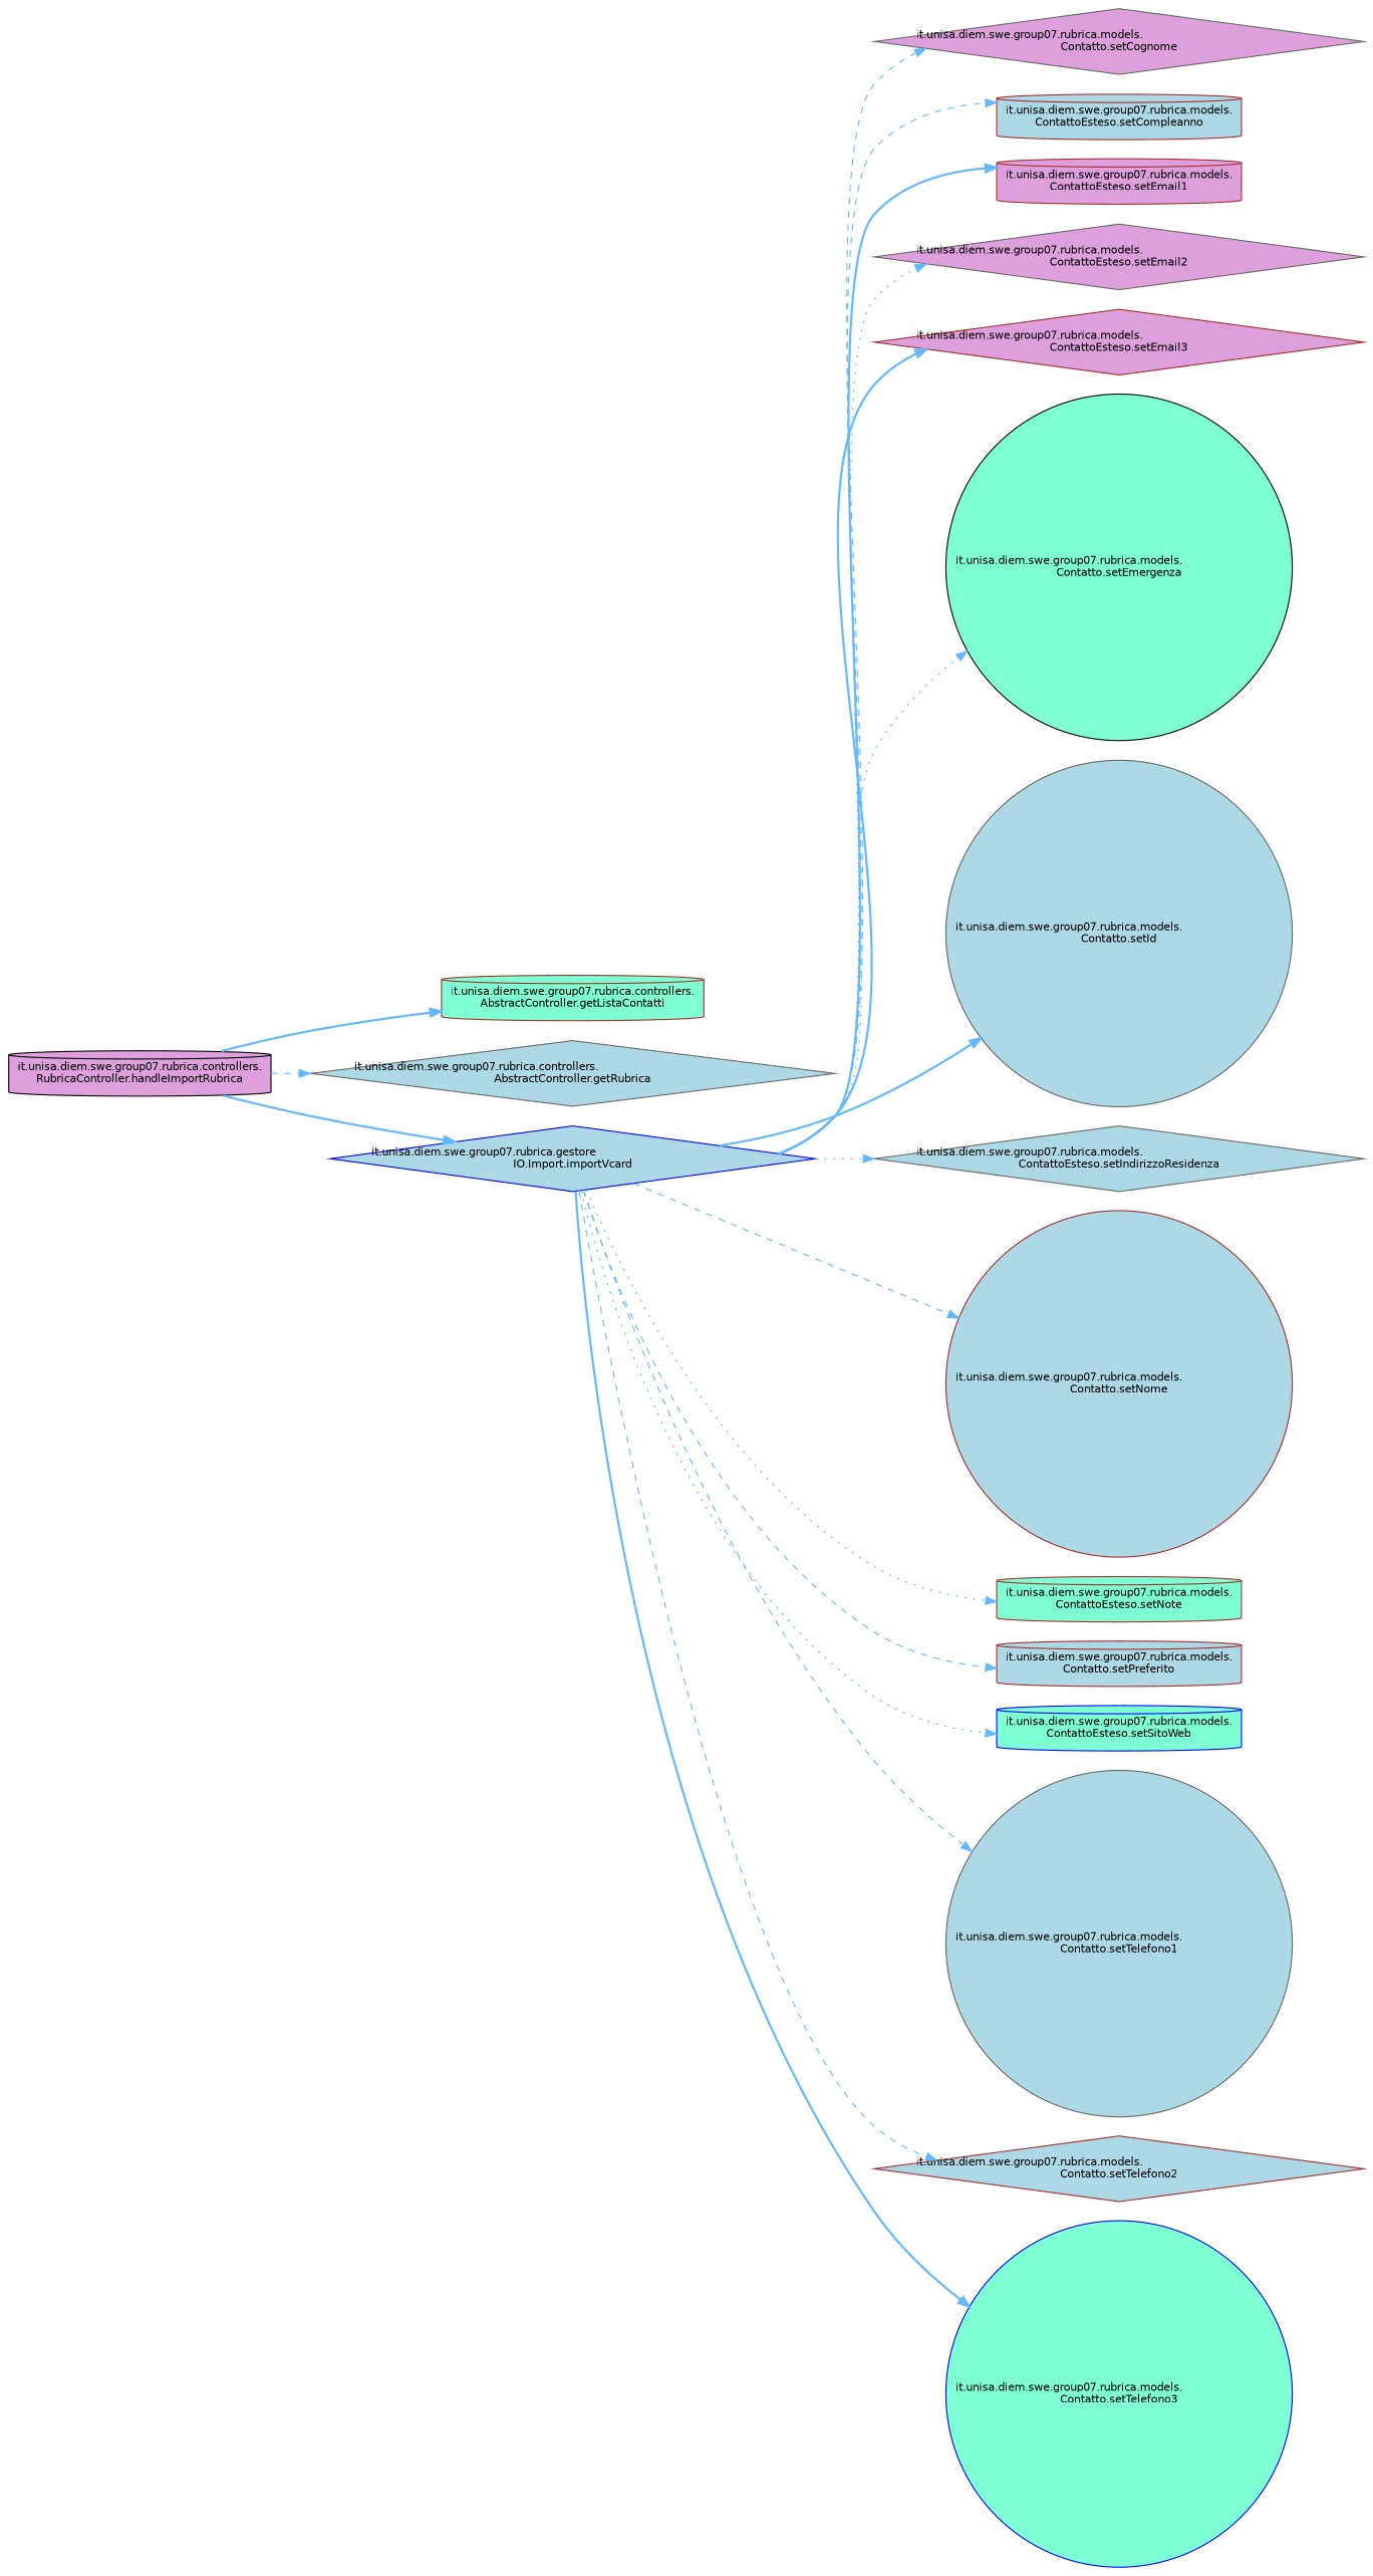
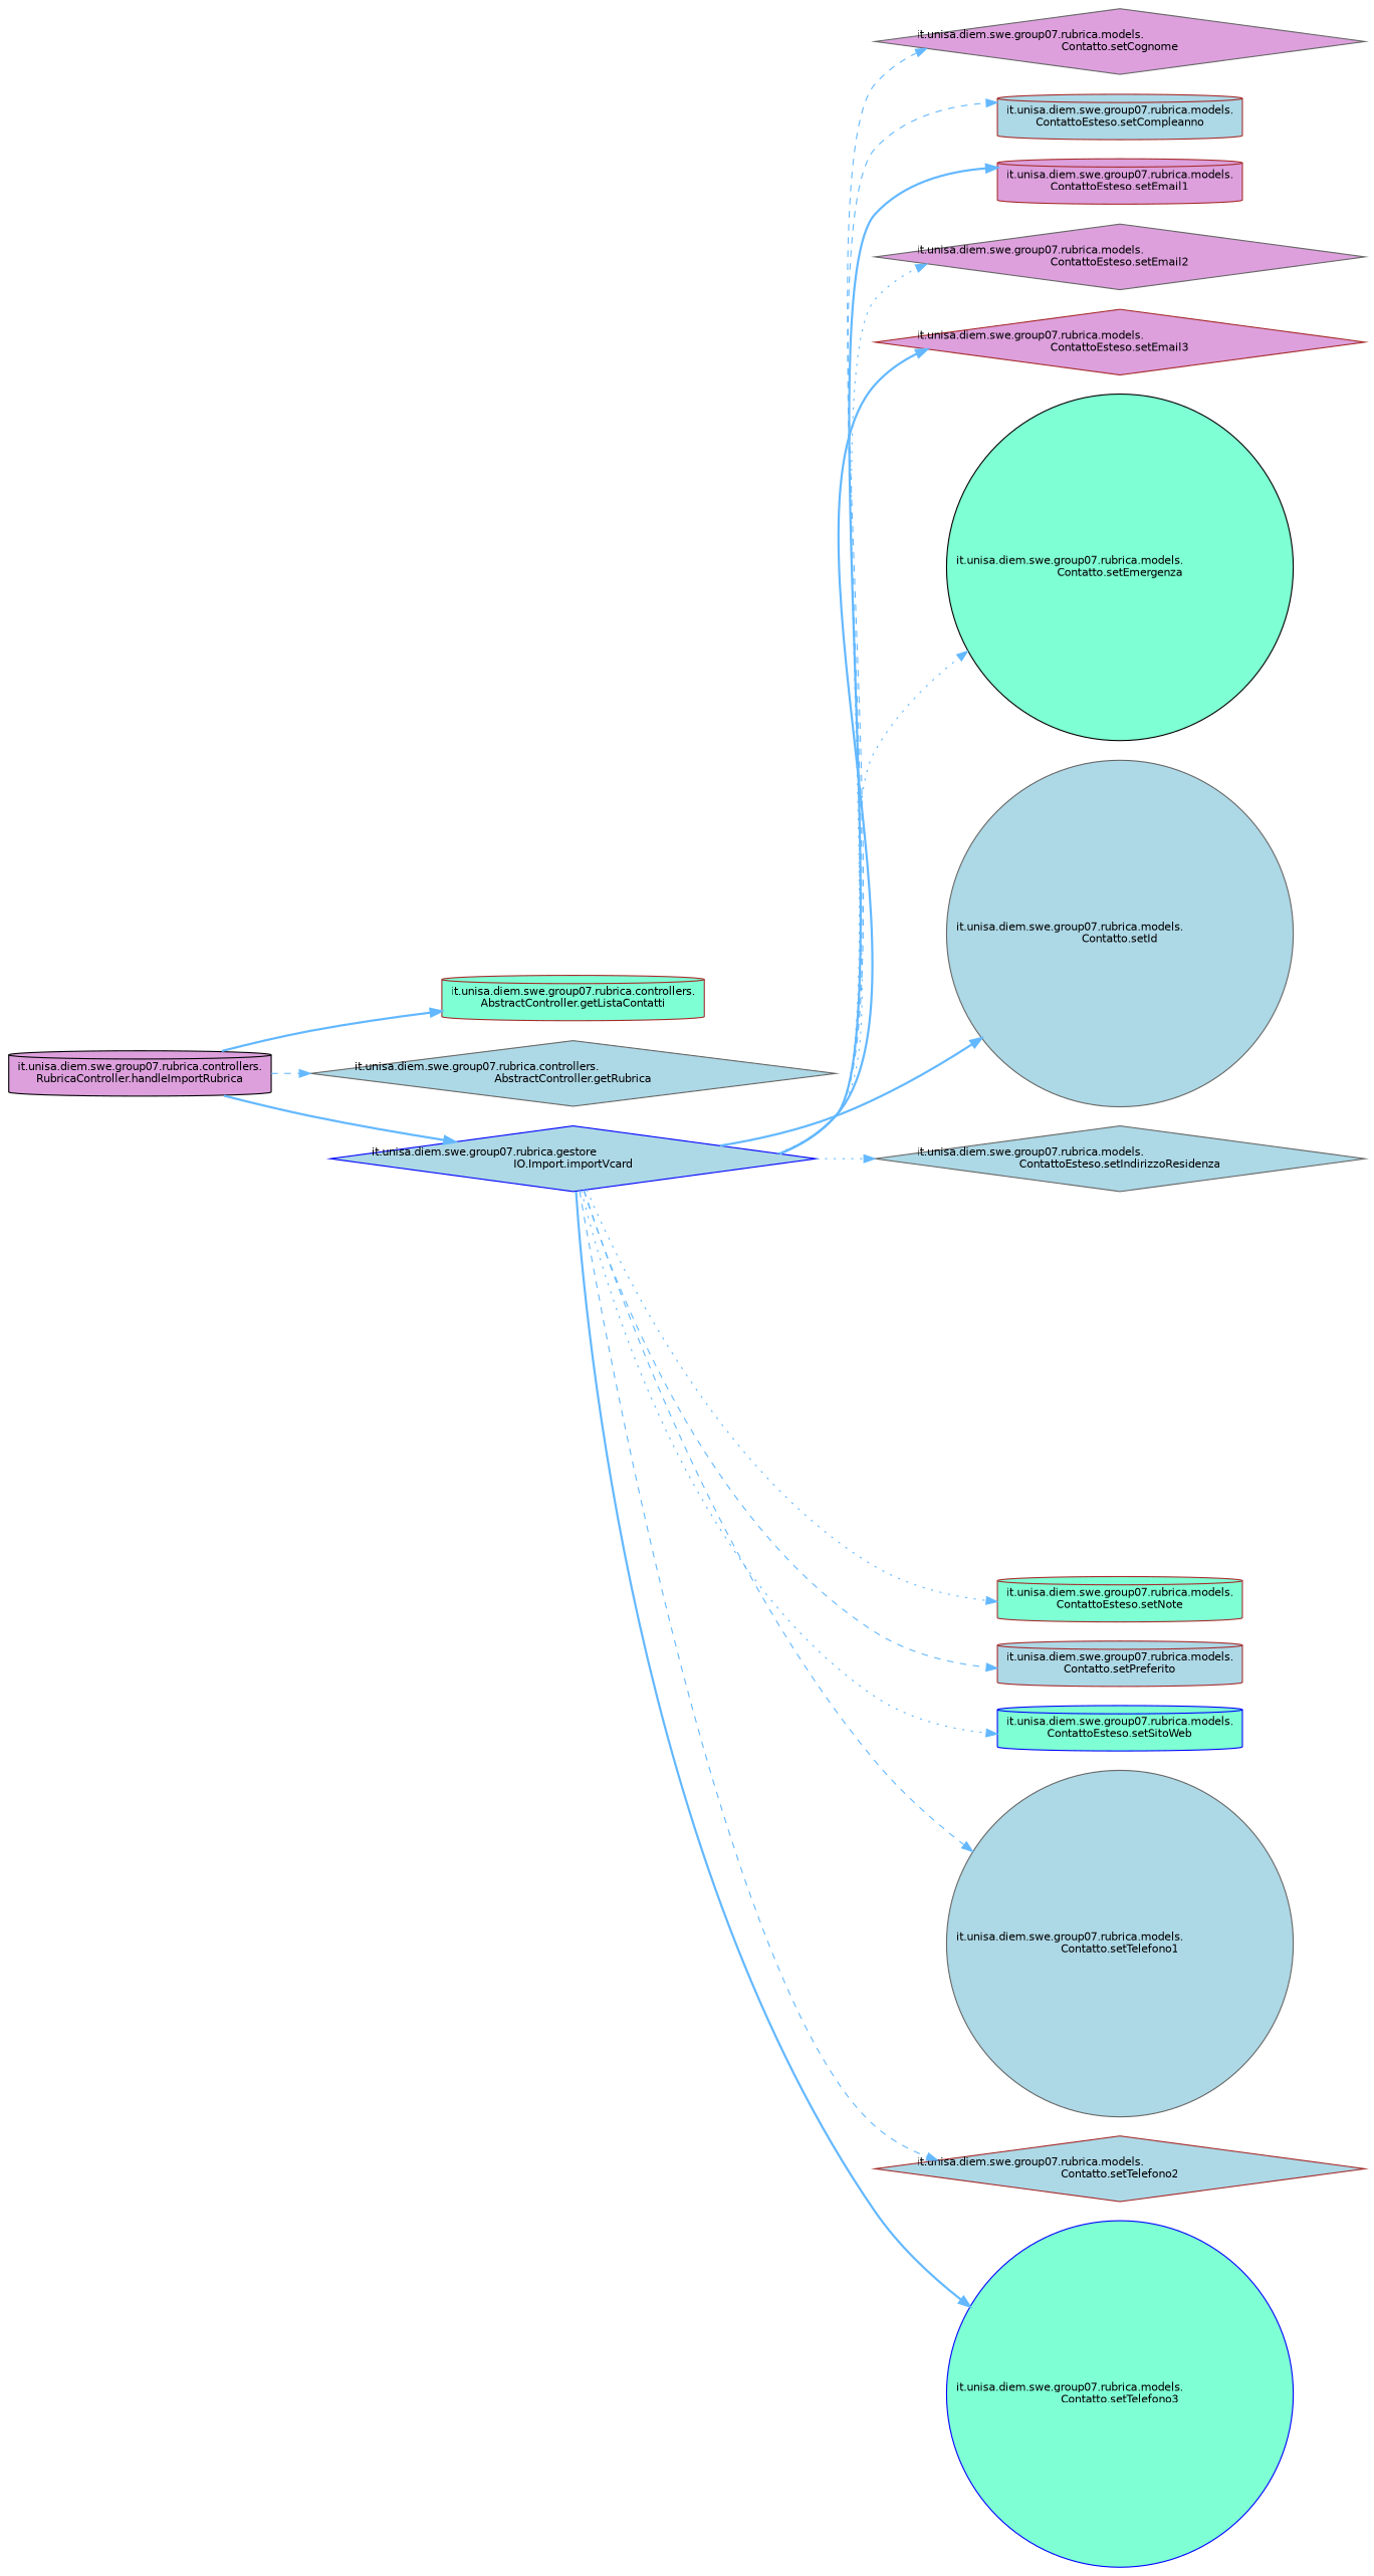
  digraph {
    rankdir=LR
    node [color=brown fillcolor=lightblue fontname=Helvetica fontsize=10 shape=cylinder style=filled]
    edge [color=steelblue1 fontname=Helvetica fontsize=10 labelfontname=Helvetica labelfontsize=10 style=dashed]
    n1 [color=black fillcolor=plum fontcolor=black height=0.2 label="it.unisa.diem.swe.group07.rubrica.controllers.\lRubricaController.handleImportRubrica" width=0.4]
    n2 [fillcolor=aquamarine height=0.2 label="it.unisa.diem.swe.group07.rubrica.controllers.\lAbstractController.getListaContatti" width=0.4]
    n3 [color=gray40 height=0.2 label="it.unisa.diem.swe.group07.rubrica.controllers.\lAbstractController.getRubrica" shape=diamond width=0.4]
    n4 [color=blue height=0.2 label="it.unisa.diem.swe.group07.rubrica.gestore\lIO.Import.importVcard" shape=diamond width=0.4]
    n5 [color=gray40 fillcolor=plum height=0.2 label="it.unisa.diem.swe.group07.rubrica.models.\lContatto.setCognome" shape=diamond width=0.4]
    n6 [height=0.2 label="it.unisa.diem.swe.group07.rubrica.models.\lContattoEsteso.setCompleanno" width=0.4]
    n7 [fillcolor=plum height=0.2 label="it.unisa.diem.swe.group07.rubrica.models.\lContattoEsteso.setEmail1" width=0.4]
    n8 [color=gray40 fillcolor=plum height=0.2 label="it.unisa.diem.swe.group07.rubrica.models.\lContattoEsteso.setEmail2" shape=diamond width=0.4]
    n9 [fillcolor=plum height=0.2 label="it.unisa.diem.swe.group07.rubrica.models.\lContattoEsteso.setEmail3" shape=diamond width=0.4]
    n10 [color=black fillcolor=aquamarine height=0.2 label="it.unisa.diem.swe.group07.rubrica.models.\lContatto.setEmergenza" shape=circle width=0.4]
    n11 [color=gray40 height=0.2 label="it.unisa.diem.swe.group07.rubrica.models.\lContatto.setId" shape=circle width=0.4]
    n12 [color=gray40 height=0.2 label="it.unisa.diem.swe.group07.rubrica.models.\lContattoEsteso.setIndirizzoResidenza" shape=diamond width=0.4]
-   n13 [height=0.2 label="it.unisa.diem.swe.group07.rubrica.models.\lContatto.setNome" shape=circle width=0.4]
    n14 [fillcolor=aquamarine height=0.2 label="it.unisa.diem.swe.group07.rubrica.models.\lContattoEsteso.setNote" width=0.4]
    n15 [height=0.2 label="it.unisa.diem.swe.group07.rubrica.models.\lContatto.setPreferito" width=0.4]
    n16 [color=blue fillcolor=aquamarine height=0.2 label="it.unisa.diem.swe.group07.rubrica.models.\lContattoEsteso.setSitoWeb" width=0.4]
    n17 [color=gray40 height=0.2 label="it.unisa.diem.swe.group07.rubrica.models.\lContatto.setTelefono1" shape=circle width=0.4]
    n18 [height=0.2 label="it.unisa.diem.swe.group07.rubrica.models.\lContatto.setTelefono2" shape=diamond width=0.4]
    n19 [color=blue fillcolor=aquamarine height=0.2 label="it.unisa.diem.swe.group07.rubrica.models.\lContatto.setTelefono3" shape=circle width=0.4]
    n1 -> n2 [style=bold]
    n1 -> n3
    n1 -> n4 [style=bold]
    n4 -> n5
    n4 -> n6
    n4 -> n7 [style=bold]
    n4 -> n8 [style=dotted]
    n4 -> n9 [style=bold]
    n4 -> n10 [style=dotted]
    n4 -> n11 [style=bold]
    n4 -> n12 [style=dotted]
-   n4 -> n13
    n4 -> n14 [style=dotted]
    n4 -> n15
    n4 -> n16 [style=dotted]
    n4 -> n17
    n4 -> n18
    n4 -> n19 [style=bold]
  }
